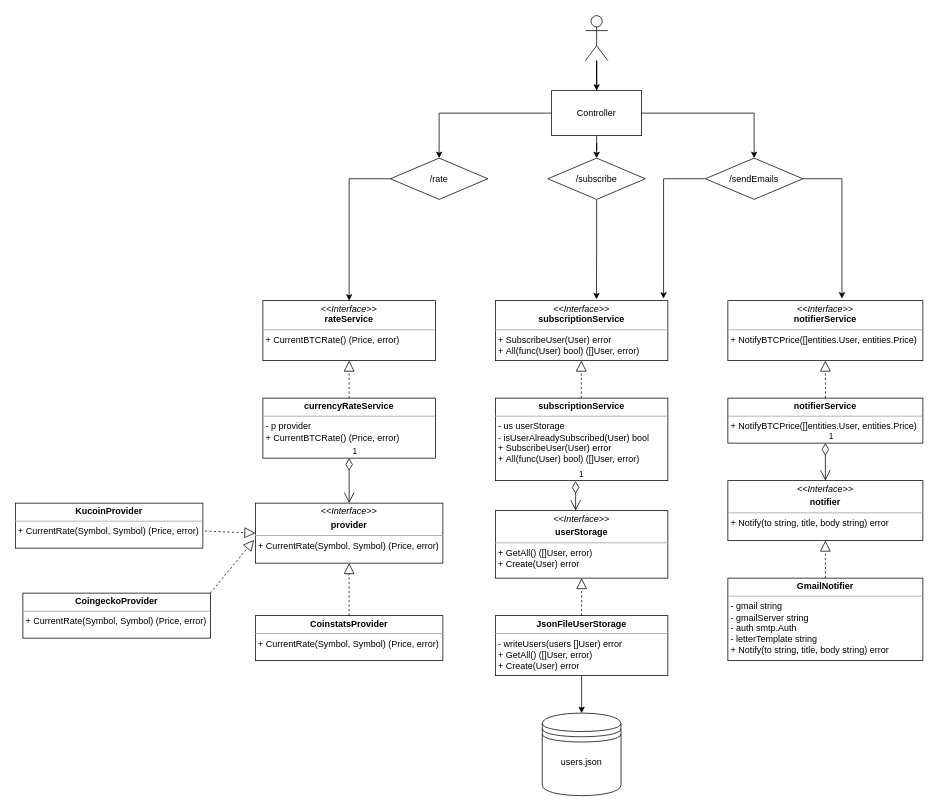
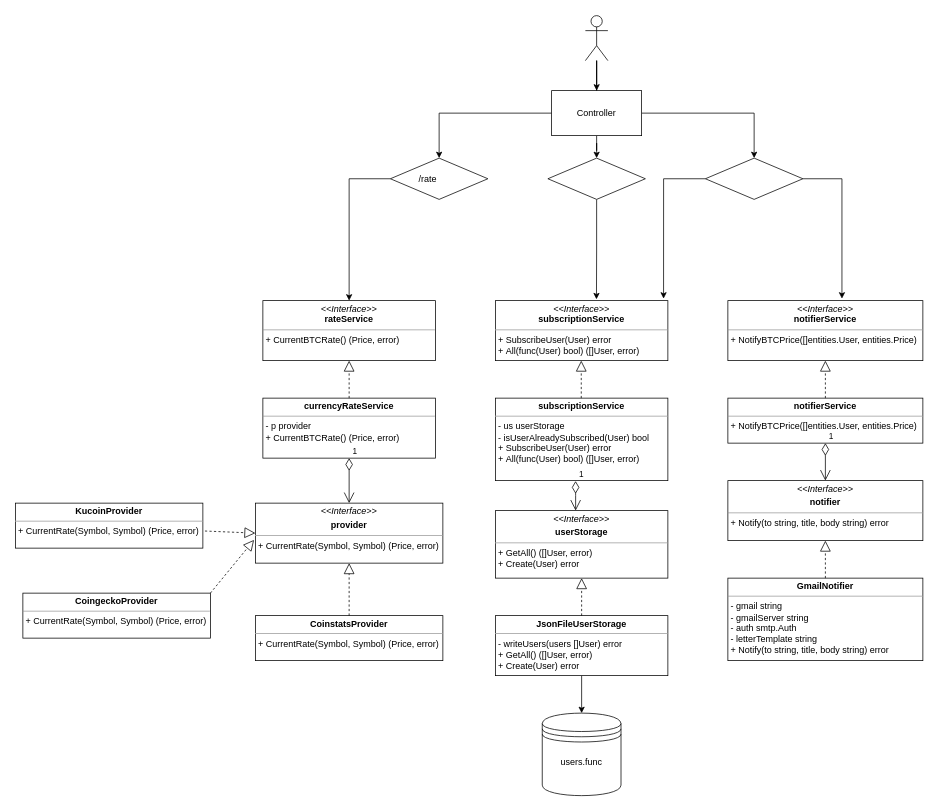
  <mxCell id="0" />
  <mxCell id="1" parent="0" />
  <mxCell id="2" value="&lt;p style=&quot;margin:0px;margin-top:4px;text-align:center;&quot;&gt;&lt;i&gt;&amp;lt;&amp;lt;Interface&amp;gt;&amp;gt;&lt;/i&gt;&lt;br&gt;&lt;b&gt;rateService&lt;/b&gt;&lt;br&gt;&lt;/p&gt;&lt;hr size=&quot;1&quot;&gt;&lt;p style=&quot;margin:0px;margin-left:4px;&quot;&gt;+ CurrentBTCRate() (Price, error)&lt;br&gt;&lt;/p&gt;&lt;p style=&quot;margin:0px;margin-left:4px;&quot;&gt;&lt;br&gt;&lt;/p&gt;" style="verticalAlign=top;align=left;overflow=fill;fontSize=12;fontFamily=Helvetica;html=1;rounded=0;shadow=0;comic=0;labelBackgroundColor=none;strokeWidth=1" vertex="1" parent="1"><mxGeometry x="350" y="400" width="230" height="80" as="geometry" /></mxCell>
  <mxCell id="3" style="edgeStyle=orthogonalEdgeStyle;rounded=0;orthogonalLoop=1;jettySize=auto;html=1;entryX=0.5;entryY=0;entryDx=0;entryDy=0;" edge="1" parent="1" source="6" target="10"><mxGeometry relative="1" as="geometry" /></mxCell>
  <mxCell id="4" value="" style="edgeStyle=orthogonalEdgeStyle;rounded=0;orthogonalLoop=1;jettySize=auto;html=1;" edge="1" parent="1" source="6" target="11"><mxGeometry relative="1" as="geometry" /></mxCell>
  <mxCell id="5" value="" style="edgeStyle=orthogonalEdgeStyle;rounded=0;orthogonalLoop=1;jettySize=auto;html=1;" edge="1" parent="1" source="6" target="11"><mxGeometry relative="1" as="geometry" /></mxCell>
  <mxCell id="6" value="" style="shape=umlActor;verticalLabelPosition=bottom;verticalAlign=top;html=1;outlineConnect=0;" vertex="1" parent="1"><mxGeometry x="780" y="20" width="30" height="60" as="geometry" /></mxCell>
  <mxCell id="7" style="edgeStyle=orthogonalEdgeStyle;rounded=0;orthogonalLoop=1;jettySize=auto;html=1;entryX=0.5;entryY=0;entryDx=0;entryDy=0;" edge="1" parent="1" source="10" target="16"><mxGeometry relative="1" as="geometry" /></mxCell>
  <mxCell id="8" style="edgeStyle=orthogonalEdgeStyle;rounded=0;orthogonalLoop=1;jettySize=auto;html=1;entryX=0.5;entryY=0;entryDx=0;entryDy=0;" edge="1" parent="1" source="10" target="13"><mxGeometry relative="1" as="geometry" /></mxCell>
  <mxCell id="9" style="edgeStyle=orthogonalEdgeStyle;rounded=0;orthogonalLoop=1;jettySize=auto;html=1;entryX=0.5;entryY=0;entryDx=0;entryDy=0;" edge="1" parent="1" source="10" target="19"><mxGeometry relative="1" as="geometry" /></mxCell>
  <mxCell id="10" value="" style="rounded=0;whiteSpace=wrap;html=1;" vertex="1" parent="1"><mxGeometry x="735" y="120" width="120" height="60" as="geometry" /></mxCell>
  <mxCell id="11" value="Controller" style="text;html=1;strokeColor=none;fillColor=none;align=center;verticalAlign=middle;whiteSpace=wrap;rounded=0;" vertex="1" parent="1"><mxGeometry x="765" y="135" width="60" height="30" as="geometry" /></mxCell>
  <mxCell id="12" style="edgeStyle=orthogonalEdgeStyle;rounded=0;orthogonalLoop=1;jettySize=auto;html=1;entryX=0.5;entryY=0;entryDx=0;entryDy=0;" edge="1" parent="1" source="13" target="2"><mxGeometry relative="1" as="geometry"><Array as="points"><mxPoint x="465" y="238" /></Array></mxGeometry></mxCell>
  <mxCell id="13" value="" style="rhombus;whiteSpace=wrap;html=1;" vertex="1" parent="1"><mxGeometry x="520" y="210" width="130" height="55" as="geometry" /></mxCell>
- <mxCell id="14" value="/rate" style="text;html=1;strokeColor=none;fillColor=none;align=center;verticalAlign=middle;whiteSpace=wrap;rounded=0;" vertex="1" parent="1"><mxGeometry x="555" y="222.5" width="60" height="30" as="geometry" /></mxCell>
+ <mxCell id="14" value="/rate" style="text;html=1;strokeColor=none;fillColor=none;align=center;verticalAlign=middle;whiteSpace=wrap;rounded=0;" vertex="1" parent="1"><mxGeometry x="540" y="222.5" width="60" height="30" as="geometry" /></mxCell>
  <mxCell id="15" style="edgeStyle=orthogonalEdgeStyle;rounded=0;orthogonalLoop=1;jettySize=auto;html=1;entryX=0.586;entryY=-0.022;entryDx=0;entryDy=0;entryPerimeter=0;" edge="1" parent="1" source="16" target="22"><mxGeometry relative="1" as="geometry" /></mxCell>
  <mxCell id="16" value="" style="rhombus;whiteSpace=wrap;html=1;" vertex="1" parent="1"><mxGeometry x="730" y="210" width="130" height="55" as="geometry" /></mxCell>
- <mxCell id="17" value="/subscribe" style="text;html=1;strokeColor=none;fillColor=none;align=center;verticalAlign=middle;whiteSpace=wrap;rounded=0;" vertex="1" parent="1"><mxGeometry x="765" y="222.5" width="60" height="30" as="geometry" /></mxCell>
  <mxCell id="18" style="edgeStyle=orthogonalEdgeStyle;rounded=0;orthogonalLoop=1;jettySize=auto;html=1;entryX=0.585;entryY=-0.033;entryDx=0;entryDy=0;entryPerimeter=0;" edge="1" parent="1" source="19" target="23"><mxGeometry relative="1" as="geometry"><Array as="points"><mxPoint x="1122" y="238" /></Array></mxGeometry></mxCell>
  <mxCell id="19" value="" style="rhombus;whiteSpace=wrap;html=1;" vertex="1" parent="1"><mxGeometry x="940" y="210" width="130" height="55" as="geometry" /></mxCell>
  <mxCell id="20" style="edgeStyle=orthogonalEdgeStyle;rounded=0;orthogonalLoop=1;jettySize=auto;html=1;entryX=0.975;entryY=-0.033;entryDx=0;entryDy=0;entryPerimeter=0;exitX=0;exitY=0.5;exitDx=0;exitDy=0;" edge="1" parent="1" source="19" target="22"><mxGeometry relative="1" as="geometry"><mxPoint x="950" y="238" as="sourcePoint" /></mxGeometry></mxCell>
- <mxCell id="21" value="/sendEmails" style="text;html=1;strokeColor=none;fillColor=none;align=center;verticalAlign=middle;whiteSpace=wrap;rounded=0;" vertex="1" parent="1"><mxGeometry x="975" y="222.5" width="60" height="30" as="geometry" /></mxCell>
  <mxCell id="22" value="&lt;p style=&quot;margin:0px;margin-top:4px;text-align:center;&quot;&gt;&lt;i&gt;&amp;lt;&amp;lt;Interface&amp;gt;&amp;gt;&lt;/i&gt;&lt;br&gt;&lt;b&gt;subscriptionService&lt;/b&gt;&lt;br&gt;&lt;/p&gt;&lt;hr size=&quot;1&quot;&gt;&lt;p style=&quot;margin:0px;margin-left:4px;&quot;&gt;+&amp;nbsp;SubscribeUser(User)&amp;nbsp;error&lt;br&gt;&lt;/p&gt;&lt;p style=&quot;margin:0px;margin-left:4px;&quot;&gt;+&amp;nbsp;All(func(User) bool) ([]User, error)&lt;/p&gt;" style="verticalAlign=top;align=left;overflow=fill;fontSize=12;fontFamily=Helvetica;html=1;rounded=0;shadow=0;comic=0;labelBackgroundColor=none;strokeWidth=1" vertex="1" parent="1"><mxGeometry x="660" y="400" width="230" height="80" as="geometry" /></mxCell>
  <mxCell id="23" value="&lt;p style=&quot;margin:0px;margin-top:4px;text-align:center;&quot;&gt;&lt;i&gt;&amp;lt;&amp;lt;Interface&amp;gt;&amp;gt;&lt;/i&gt;&lt;br&gt;&lt;b&gt;notifierService&lt;/b&gt;&lt;br&gt;&lt;/p&gt;&lt;hr size=&quot;1&quot;&gt;&lt;p style=&quot;margin:0px;margin-left:4px;&quot;&gt;+&amp;nbsp;NotifyBTCPrice([]entities.User, entities.Price)&lt;/p&gt;" style="verticalAlign=top;align=left;overflow=fill;fontSize=12;fontFamily=Helvetica;html=1;rounded=0;shadow=0;comic=0;labelBackgroundColor=none;strokeWidth=1" vertex="1" parent="1"><mxGeometry x="970" y="400" width="260" height="80" as="geometry" /></mxCell>
  <mxCell id="24" value="&lt;p style=&quot;margin:0px;margin-top:4px;text-align:center;&quot;&gt;&lt;b&gt;currencyRateService&lt;/b&gt;&lt;br&gt;&lt;/p&gt;&lt;hr size=&quot;1&quot;&gt;&lt;p style=&quot;margin:0px;margin-left:4px;&quot;&gt;-&amp;nbsp;p provider&lt;/p&gt;&lt;p style=&quot;margin:0px;margin-left:4px;&quot;&gt;+ CurrentBTCRate() (Price, error)&lt;br&gt;&lt;/p&gt;&lt;p style=&quot;margin:0px;margin-left:4px;&quot;&gt;&lt;br&gt;&lt;/p&gt;" style="verticalAlign=top;align=left;overflow=fill;fontSize=12;fontFamily=Helvetica;html=1;rounded=0;shadow=0;comic=0;labelBackgroundColor=none;strokeWidth=1" vertex="1" parent="1"><mxGeometry x="350" y="530" width="230" height="80" as="geometry" /></mxCell>
  <mxCell id="25" value="" style="endArrow=block;dashed=1;endFill=0;endSize=12;html=1;rounded=0;exitX=0.5;exitY=0;exitDx=0;exitDy=0;entryX=0.5;entryY=1;entryDx=0;entryDy=0;" edge="1" parent="1" source="24" target="2"><mxGeometry width="160" relative="1" as="geometry"><mxPoint x="730" y="650" as="sourcePoint" /><mxPoint x="890" y="650" as="targetPoint" /></mxGeometry></mxCell>
  <mxCell id="26" value="&lt;p style=&quot;margin:0px;margin-top:4px;text-align:center;&quot;&gt;&lt;i style=&quot;border-color: var(--border-color);&quot;&gt;&amp;lt;&amp;lt;Interface&amp;gt;&amp;gt;&lt;/i&gt;&lt;b&gt;&lt;br&gt;&lt;/b&gt;&lt;/p&gt;&lt;p style=&quot;margin:0px;margin-top:4px;text-align:center;&quot;&gt;&lt;b&gt;provider&lt;/b&gt;&lt;br&gt;&lt;/p&gt;&lt;hr size=&quot;1&quot;&gt;&lt;p style=&quot;margin:0px;margin-left:4px;&quot;&gt;&lt;span style=&quot;background-color: initial;&quot;&gt;+ CurrentRate(Symbol, Symbol) (Price, error)&lt;/span&gt;&lt;/p&gt;" style="verticalAlign=top;align=left;overflow=fill;fontSize=12;fontFamily=Helvetica;html=1;rounded=0;shadow=0;comic=0;labelBackgroundColor=none;strokeWidth=1" vertex="1" parent="1"><mxGeometry x="340" y="670" width="250" height="80" as="geometry" /></mxCell>
  <mxCell id="27" value="1" style="endArrow=open;html=1;endSize=12;startArrow=diamondThin;startSize=14;startFill=0;edgeStyle=orthogonalEdgeStyle;align=left;verticalAlign=bottom;rounded=0;exitX=0.5;exitY=1;exitDx=0;exitDy=0;entryX=0.5;entryY=0;entryDx=0;entryDy=0;" edge="1" parent="1" source="24" target="26"><mxGeometry x="-1" y="3" relative="1" as="geometry"><mxPoint x="730" y="650" as="sourcePoint" /><mxPoint x="890" y="650" as="targetPoint" /><mxPoint as="offset" /></mxGeometry></mxCell>
  <mxCell id="28" value="&lt;p style=&quot;margin:0px;margin-top:4px;text-align:center;&quot;&gt;&lt;b style=&quot;background-color: initial;&quot;&gt;KucoinProvider&lt;/b&gt;&lt;br&gt;&lt;/p&gt;&lt;hr size=&quot;1&quot;&gt;&lt;p style=&quot;margin:0px;margin-left:4px;&quot;&gt;&lt;span style=&quot;background-color: initial;&quot;&gt;+ CurrentRate(Symbol, Symbol) (Price, error)&lt;/span&gt;&lt;/p&gt;" style="verticalAlign=top;align=left;overflow=fill;fontSize=12;fontFamily=Helvetica;html=1;rounded=0;shadow=0;comic=0;labelBackgroundColor=none;strokeWidth=1" vertex="1" parent="1"><mxGeometry x="20" y="670" width="250" height="60" as="geometry" /></mxCell>
  <mxCell id="29" value="&lt;p style=&quot;margin:0px;margin-top:4px;text-align:center;&quot;&gt;&lt;b&gt;CoinstatsProvider&lt;/b&gt;&lt;br&gt;&lt;/p&gt;&lt;hr size=&quot;1&quot;&gt;&lt;p style=&quot;margin:0px;margin-left:4px;&quot;&gt;&lt;span style=&quot;background-color: initial;&quot;&gt;+ CurrentRate(Symbol, Symbol) (Price, error)&lt;/span&gt;&lt;/p&gt;" style="verticalAlign=top;align=left;overflow=fill;fontSize=12;fontFamily=Helvetica;html=1;rounded=0;shadow=0;comic=0;labelBackgroundColor=none;strokeWidth=1" vertex="1" parent="1"><mxGeometry x="340" y="820" width="250" height="60" as="geometry" /></mxCell>
  <mxCell id="30" value="&lt;p style=&quot;margin:0px;margin-top:4px;text-align:center;&quot;&gt;&lt;b&gt;CoingeckoProvider&lt;/b&gt;&lt;br&gt;&lt;/p&gt;&lt;hr size=&quot;1&quot;&gt;&lt;p style=&quot;margin:0px;margin-left:4px;&quot;&gt;&lt;span style=&quot;background-color: initial;&quot;&gt;+ CurrentRate(Symbol, Symbol) (Price, error)&lt;/span&gt;&lt;/p&gt;" style="verticalAlign=top;align=left;overflow=fill;fontSize=12;fontFamily=Helvetica;html=1;rounded=0;shadow=0;comic=0;labelBackgroundColor=none;strokeWidth=1" vertex="1" parent="1"><mxGeometry x="30" y="790" width="250" height="60" as="geometry" /></mxCell>
  <mxCell id="31" value="" style="endArrow=block;dashed=1;endFill=0;endSize=12;html=1;rounded=0;exitX=0.5;exitY=0;exitDx=0;exitDy=0;entryX=0.5;entryY=1;entryDx=0;entryDy=0;" edge="1" parent="1" source="29" target="26"><mxGeometry width="160" relative="1" as="geometry"><mxPoint x="215" y="870" as="sourcePoint" /><mxPoint x="475" y="760" as="targetPoint" /></mxGeometry></mxCell>
  <mxCell id="32" value="&lt;p style=&quot;margin:0px;margin-top:4px;text-align:center;&quot;&gt;&lt;b&gt;subscriptionService&lt;/b&gt;&lt;br&gt;&lt;/p&gt;&lt;hr size=&quot;1&quot;&gt;&lt;p style=&quot;margin:0px;margin-left:4px;&quot;&gt;- us userStorage&lt;/p&gt;&lt;p style=&quot;margin:0px;margin-left:4px;&quot;&gt;-&amp;nbsp;isUserAlreadySubscribed(User) bool&lt;/p&gt;&lt;p style=&quot;margin:0px;margin-left:4px;&quot;&gt;+&amp;nbsp;SubscribeUser(User)&amp;nbsp;error&lt;br&gt;&lt;/p&gt;&lt;p style=&quot;margin:0px;margin-left:4px;&quot;&gt;+&amp;nbsp;All(func(User) bool) ([]User, error)&lt;/p&gt;" style="verticalAlign=top;align=left;overflow=fill;fontSize=12;fontFamily=Helvetica;html=1;rounded=0;shadow=0;comic=0;labelBackgroundColor=none;strokeWidth=1" vertex="1" parent="1"><mxGeometry x="660" y="530" width="230" height="110" as="geometry" /></mxCell>
  <mxCell id="33" value="" style="endArrow=block;dashed=1;endFill=0;endSize=12;html=1;rounded=0;exitX=0.5;exitY=0;exitDx=0;exitDy=0;entryX=0.5;entryY=1;entryDx=0;entryDy=0;" edge="1" parent="1"><mxGeometry width="160" relative="1" as="geometry"><mxPoint x="774.5" y="530" as="sourcePoint" /><mxPoint x="774.5" y="480" as="targetPoint" /></mxGeometry></mxCell>
  <mxCell id="34" style="edgeStyle=orthogonalEdgeStyle;rounded=0;orthogonalLoop=1;jettySize=auto;html=1;exitX=0.5;exitY=1;exitDx=0;exitDy=0;" edge="1" parent="1" source="32" target="32"><mxGeometry relative="1" as="geometry" /></mxCell>
  <mxCell id="35" value="&lt;p style=&quot;margin:0px;margin-top:4px;text-align:center;&quot;&gt;&lt;i style=&quot;border-color: var(--border-color);&quot;&gt;&amp;lt;&amp;lt;Interface&amp;gt;&amp;gt;&lt;/i&gt;&lt;b&gt;&lt;br&gt;&lt;/b&gt;&lt;/p&gt;&lt;p style=&quot;margin:0px;margin-top:4px;text-align:center;&quot;&gt;&lt;b&gt;userStorage&lt;/b&gt;&lt;br&gt;&lt;/p&gt;&lt;hr size=&quot;1&quot;&gt;&lt;p style=&quot;margin:0px;margin-left:4px;&quot;&gt;+&amp;nbsp;GetAll() ([]User, error)&lt;/p&gt;&lt;p style=&quot;margin:0px;margin-left:4px;&quot;&gt;+&amp;nbsp;Create(User) error&lt;/p&gt;" style="verticalAlign=top;align=left;overflow=fill;fontSize=12;fontFamily=Helvetica;html=1;rounded=0;shadow=0;comic=0;labelBackgroundColor=none;strokeWidth=1" vertex="1" parent="1"><mxGeometry x="660" y="680" width="230" height="90" as="geometry" /></mxCell>
  <mxCell id="36" value="1" style="endArrow=open;html=1;endSize=12;startArrow=diamondThin;startSize=14;startFill=0;edgeStyle=orthogonalEdgeStyle;align=left;verticalAlign=bottom;rounded=0;exitX=0.465;exitY=1.005;exitDx=0;exitDy=0;exitPerimeter=0;" edge="1" parent="1" source="32"><mxGeometry x="-1" y="3" relative="1" as="geometry"><mxPoint x="760" y="780" as="sourcePoint" /><mxPoint x="767" y="680" as="targetPoint" /></mxGeometry></mxCell>
  <mxCell id="37" value="" style="endArrow=block;dashed=1;endFill=0;endSize=12;html=1;rounded=0;exitX=1.011;exitY=0.62;exitDx=0;exitDy=0;exitPerimeter=0;entryX=0;entryY=0.5;entryDx=0;entryDy=0;" edge="1" parent="1" source="28" target="26"><mxGeometry width="160" relative="1" as="geometry"><mxPoint x="270" y="760" as="sourcePoint" /><mxPoint x="330" y="670" as="targetPoint" /><Array as="points" /></mxGeometry></mxCell>
  <mxCell id="38" value="" style="endArrow=block;dashed=1;endFill=0;endSize=12;html=1;rounded=0;exitX=1;exitY=0;exitDx=0;exitDy=0;entryX=-0.007;entryY=0.613;entryDx=0;entryDy=0;entryPerimeter=0;" edge="1" parent="1" source="30" target="26"><mxGeometry width="160" relative="1" as="geometry"><mxPoint x="350" y="720" as="sourcePoint" /><mxPoint x="330" y="770" as="targetPoint" /></mxGeometry></mxCell>
  <mxCell id="39" style="edgeStyle=orthogonalEdgeStyle;rounded=0;orthogonalLoop=1;jettySize=auto;html=1;entryX=0.5;entryY=0;entryDx=0;entryDy=0;" edge="1" parent="1" source="40" target="42"><mxGeometry relative="1" as="geometry" /></mxCell>
  <mxCell id="40" value="&lt;p style=&quot;margin:0px;margin-top:4px;text-align:center;&quot;&gt;&lt;b&gt;JsonFileUserStorage&lt;/b&gt;&lt;br&gt;&lt;/p&gt;&lt;hr size=&quot;1&quot;&gt;&lt;p style=&quot;border-color: var(--border-color); margin: 0px 0px 0px 4px;&quot;&gt;-&amp;nbsp;writeUsers(users []User) error&lt;/p&gt;&lt;p style=&quot;border-color: var(--border-color); margin: 0px 0px 0px 4px;&quot;&gt;+&amp;nbsp;GetAll() ([]User, error)&lt;/p&gt;&lt;p style=&quot;border-color: var(--border-color); margin: 0px 0px 0px 4px;&quot;&gt;+&amp;nbsp;Create(User) error&lt;/p&gt;" style="verticalAlign=top;align=left;overflow=fill;fontSize=12;fontFamily=Helvetica;html=1;rounded=0;shadow=0;comic=0;labelBackgroundColor=none;strokeWidth=1" vertex="1" parent="1"><mxGeometry x="660" y="820" width="230" height="80" as="geometry" /></mxCell>
  <mxCell id="41" value="" style="endArrow=block;dashed=1;endFill=0;endSize=12;html=1;rounded=0;exitX=0.5;exitY=0;exitDx=0;exitDy=0;entryX=0.5;entryY=1;entryDx=0;entryDy=0;" edge="1" parent="1" source="40" target="35"><mxGeometry width="160" relative="1" as="geometry"><mxPoint x="475" y="850" as="sourcePoint" /><mxPoint x="475" y="780" as="targetPoint" /></mxGeometry></mxCell>
  <mxCell id="42" value="" style="shape=datastore;whiteSpace=wrap;html=1;" vertex="1" parent="1"><mxGeometry x="722.5" y="950" width="105" height="110" as="geometry" /></mxCell>
- <mxCell id="43" value="users.json" style="text;html=1;strokeColor=none;fillColor=none;align=center;verticalAlign=middle;whiteSpace=wrap;rounded=0;" vertex="1" parent="1"><mxGeometry x="745" y="1000" width="60" height="30" as="geometry" /></mxCell>
+ <mxCell id="43" value="users.func" style="text;html=1;strokeColor=none;fillColor=none;align=center;verticalAlign=middle;whiteSpace=wrap;rounded=0;" vertex="1" parent="1"><mxGeometry x="745" y="1000" width="60" height="30" as="geometry" /></mxCell>
  <mxCell id="44" value="&lt;p style=&quot;margin:0px;margin-top:4px;text-align:center;&quot;&gt;&lt;b&gt;notifierService&lt;/b&gt;&lt;br&gt;&lt;/p&gt;&lt;hr size=&quot;1&quot;&gt;&lt;p style=&quot;margin:0px;margin-left:4px;&quot;&gt;+&amp;nbsp;NotifyBTCPrice([]entities.User, entities.Price)&lt;/p&gt;" style="verticalAlign=top;align=left;overflow=fill;fontSize=12;fontFamily=Helvetica;html=1;rounded=0;shadow=0;comic=0;labelBackgroundColor=none;strokeWidth=1" vertex="1" parent="1"><mxGeometry x="970" y="530" width="260" height="60" as="geometry" /></mxCell>
  <mxCell id="45" value="" style="endArrow=block;dashed=1;endFill=0;endSize=12;html=1;rounded=0;exitX=0.5;exitY=0;exitDx=0;exitDy=0;entryX=0.5;entryY=1;entryDx=0;entryDy=0;" edge="1" parent="1" source="44" target="23"><mxGeometry width="160" relative="1" as="geometry"><mxPoint x="784.5" y="540" as="sourcePoint" /><mxPoint x="784.5" y="490" as="targetPoint" /></mxGeometry></mxCell>
  <mxCell id="46" value="&lt;p style=&quot;margin:0px;margin-top:4px;text-align:center;&quot;&gt;&lt;i style=&quot;border-color: var(--border-color);&quot;&gt;&amp;lt;&amp;lt;Interface&amp;gt;&amp;gt;&lt;/i&gt;&lt;b&gt;&lt;br&gt;&lt;/b&gt;&lt;/p&gt;&lt;p style=&quot;margin:0px;margin-top:4px;text-align:center;&quot;&gt;&lt;b&gt;notifier&lt;/b&gt;&lt;br&gt;&lt;/p&gt;&lt;hr size=&quot;1&quot;&gt;&lt;p style=&quot;margin:0px;margin-left:4px;&quot;&gt;+&amp;nbsp;Notify(to string, title, body string) error&lt;/p&gt;" style="verticalAlign=top;align=left;overflow=fill;fontSize=12;fontFamily=Helvetica;html=1;rounded=0;shadow=0;comic=0;labelBackgroundColor=none;strokeWidth=1" vertex="1" parent="1"><mxGeometry x="970" y="640" width="260" height="80" as="geometry" /></mxCell>
  <mxCell id="47" value="1" style="endArrow=open;html=1;endSize=12;startArrow=diamondThin;startSize=14;startFill=0;edgeStyle=orthogonalEdgeStyle;align=left;verticalAlign=bottom;rounded=0;exitX=0.5;exitY=1;exitDx=0;exitDy=0;entryX=0.5;entryY=0;entryDx=0;entryDy=0;" edge="1" parent="1" source="44" target="46"><mxGeometry x="-1" y="3" relative="1" as="geometry"><mxPoint x="777" y="630" as="sourcePoint" /><mxPoint x="777" y="670" as="targetPoint" /></mxGeometry></mxCell>
  <mxCell id="48" value="&lt;p style=&quot;margin:0px;margin-top:4px;text-align:center;&quot;&gt;&lt;b style=&quot;background-color: initial;&quot;&gt;GmailNotifier&lt;/b&gt;&lt;br&gt;&lt;/p&gt;&lt;hr size=&quot;1&quot;&gt;&lt;p style=&quot;margin:0px;margin-left:4px;&quot;&gt;- gmail string&lt;/p&gt;&lt;p style=&quot;margin:0px;margin-left:4px;&quot;&gt;&lt;span style=&quot;background-color: initial;&quot;&gt;- gmailServer string&lt;/span&gt;&lt;/p&gt;&lt;p style=&quot;margin:0px;margin-left:4px;&quot;&gt;&lt;span style=&quot;white-space-collapse: preserve;&quot;&gt;- &lt;/span&gt;auth smtp.Auth&lt;/p&gt;&lt;p style=&quot;margin:0px;margin-left:4px;&quot;&gt;&lt;span style=&quot;white-space-collapse: preserve;&quot;&gt;- &lt;/span&gt;letterTemplate string&lt;/p&gt;&lt;p style=&quot;margin:0px;margin-left:4px;&quot;&gt;+&amp;nbsp;Notify(to string, title, body string) error&lt;/p&gt;" style="verticalAlign=top;align=left;overflow=fill;fontSize=12;fontFamily=Helvetica;html=1;rounded=0;shadow=0;comic=0;labelBackgroundColor=none;strokeWidth=1" vertex="1" parent="1"><mxGeometry x="970" y="770" width="260" height="110" as="geometry" /></mxCell>
  <mxCell id="49" value="" style="endArrow=block;dashed=1;endFill=0;endSize=12;html=1;rounded=0;exitX=0.5;exitY=0;exitDx=0;exitDy=0;entryX=0.5;entryY=1;entryDx=0;entryDy=0;" edge="1" parent="1" source="48" target="46"><mxGeometry width="160" relative="1" as="geometry"><mxPoint x="785" y="830" as="sourcePoint" /><mxPoint x="785" y="780" as="targetPoint" /></mxGeometry></mxCell>
